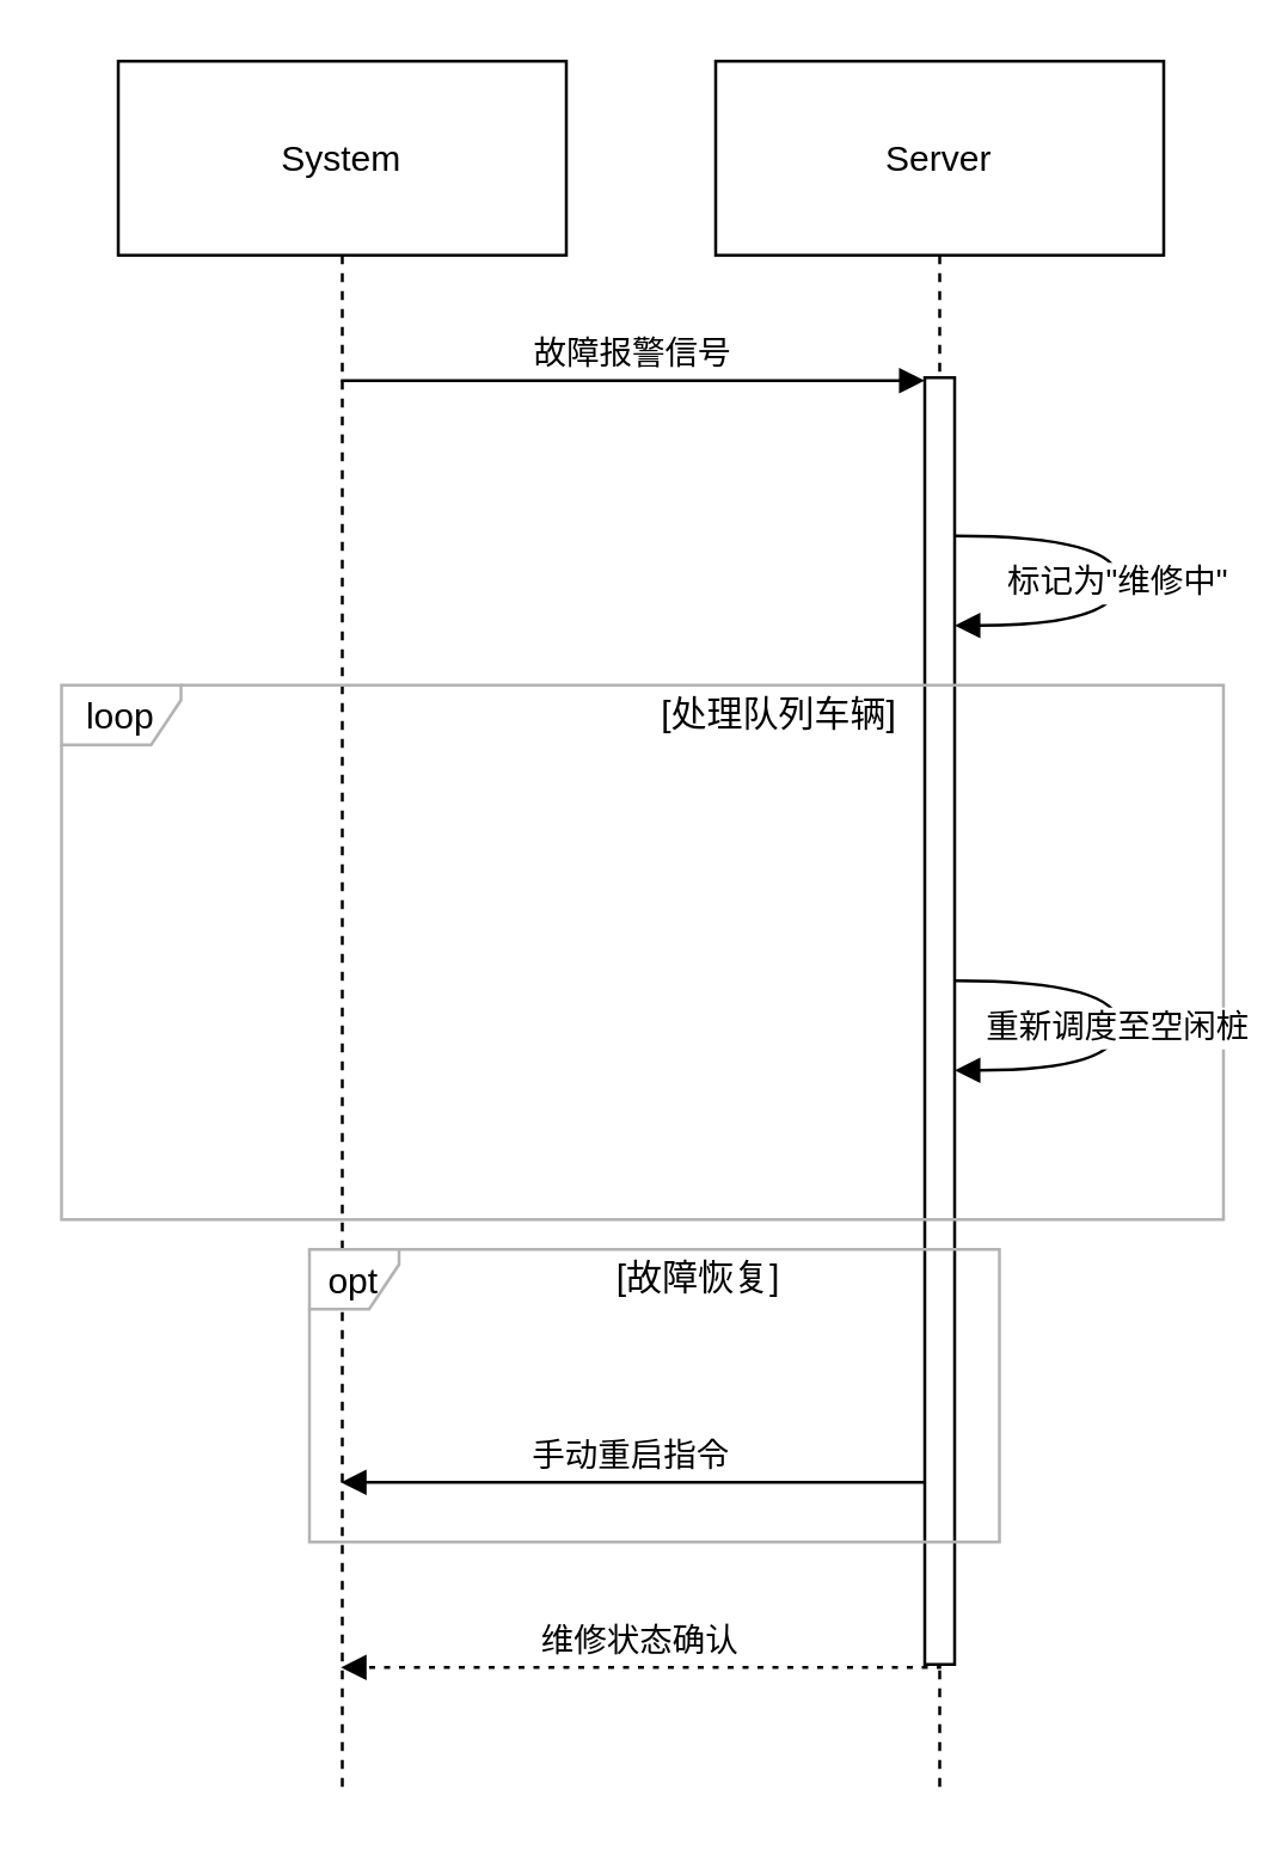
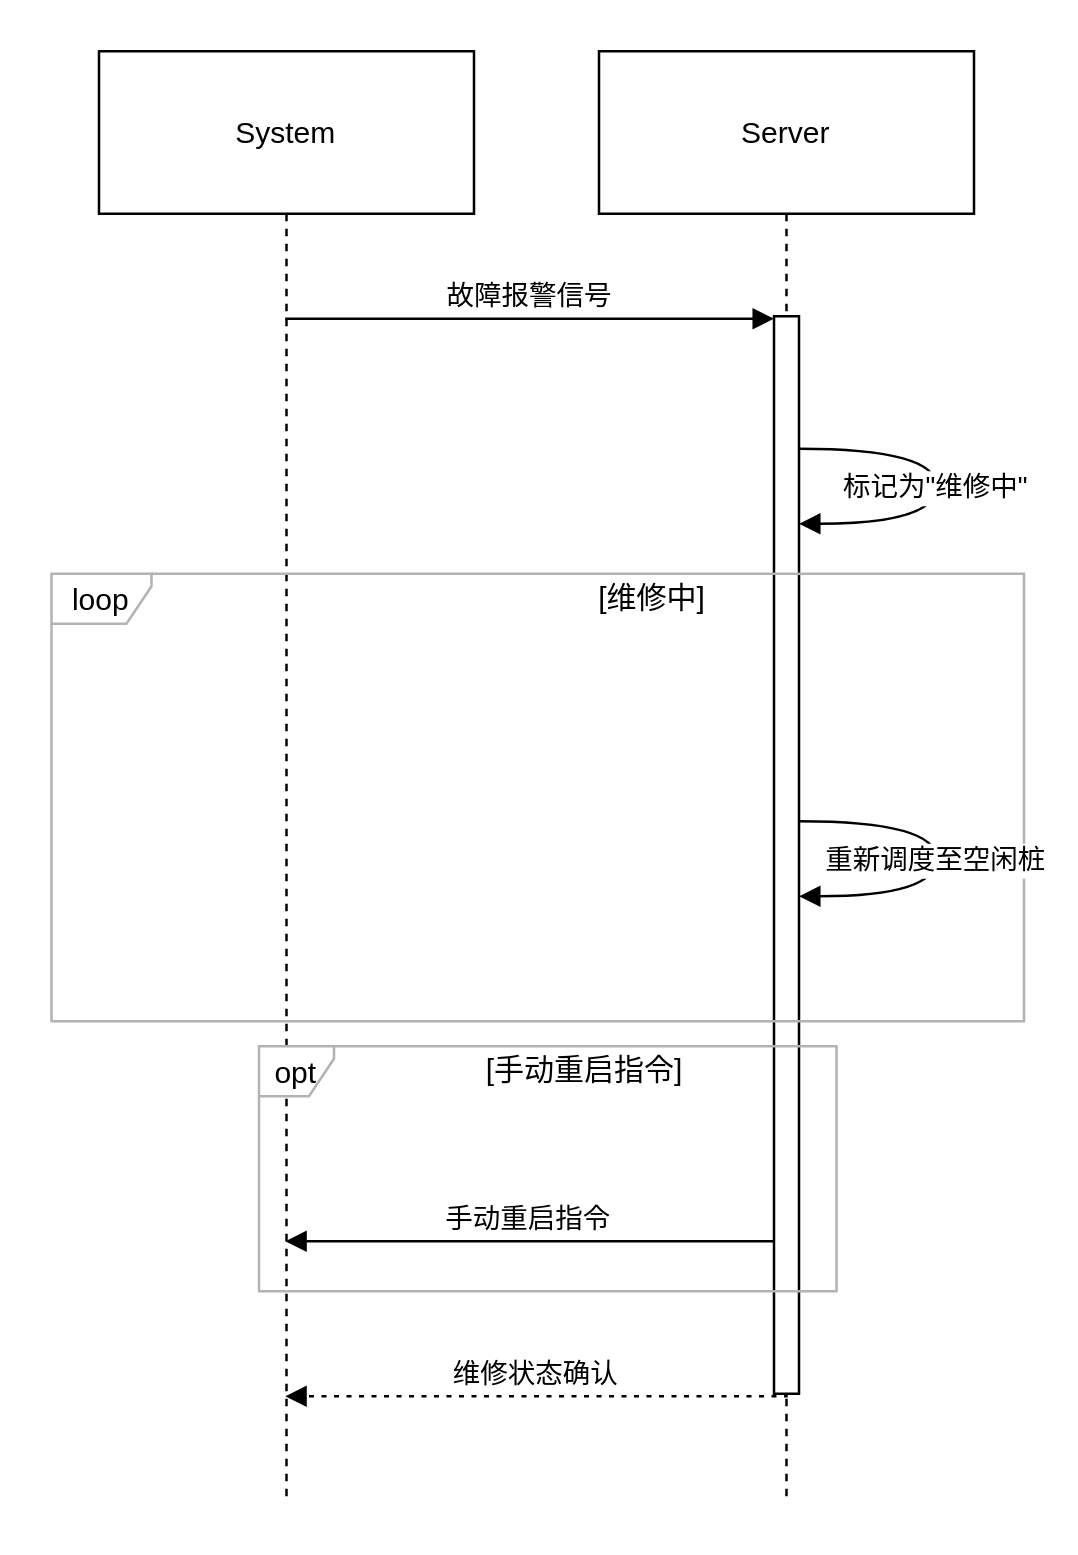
  <mxCell id="0" />
  <mxCell id="1" parent="0" />
  <mxCell id="2" value="System" style="shape=umlLifeline;perimeter=lifelinePerimeter;whiteSpace=wrap;container=1;dropTarget=0;collapsible=0;recursiveResize=0;outlineConnect=0;portConstraint=eastwest;newEdgeStyle={&quot;edgeStyle&quot;:&quot;elbowEdgeStyle&quot;,&quot;elbow&quot;:&quot;vertical&quot;,&quot;curved&quot;:0,&quot;rounded&quot;:0};size=65;" vertex="1" parent="1"><mxGeometry x="39" y="20" width="150" height="580" as="geometry" /></mxCell>
  <mxCell id="3" value="Server" style="shape=umlLifeline;perimeter=lifelinePerimeter;whiteSpace=wrap;container=1;dropTarget=0;collapsible=0;recursiveResize=0;outlineConnect=0;portConstraint=eastwest;newEdgeStyle={&quot;edgeStyle&quot;:&quot;elbowEdgeStyle&quot;,&quot;elbow&quot;:&quot;vertical&quot;,&quot;curved&quot;:0,&quot;rounded&quot;:0};size=65;" vertex="1" parent="1"><mxGeometry x="239" y="20" width="150" height="580" as="geometry" /></mxCell>
  <mxCell id="4" value="" style="points=[];perimeter=orthogonalPerimeter;outlineConnect=0;targetShapes=umlLifeline;portConstraint=eastwest;newEdgeStyle={&quot;edgeStyle&quot;:&quot;elbowEdgeStyle&quot;,&quot;elbow&quot;:&quot;vertical&quot;,&quot;curved&quot;:0,&quot;rounded&quot;:0}" vertex="1" parent="3"><mxGeometry x="70" y="106" width="10" height="431" as="geometry" /></mxCell>
  <mxCell id="5" value="loop" style="shape=umlFrame;pointerEvents=0;dropTarget=0;strokeColor=#B3B3B3;height=20;width=40" vertex="1" parent="1"><mxGeometry x="20" y="229" width="389" height="179" as="geometry" /></mxCell>
- <mxCell id="6" value="[处理队列车辆]" style="text;strokeColor=none;fillColor=none;align=center;verticalAlign=middle;whiteSpace=wrap;" vertex="1" parent="5"><mxGeometry x="91.529" width="297.471" height="20" as="geometry" /></mxCell>
+ <mxCell id="6" value="[维修中]" style="text;strokeColor=none;fillColor=none;align=center;verticalAlign=middle;whiteSpace=wrap;" vertex="1" parent="5"><mxGeometry x="91.529" width="297.471" height="20" as="geometry" /></mxCell>
  <mxCell id="7" value="opt" style="shape=umlFrame;pointerEvents=0;dropTarget=0;strokeColor=#B3B3B3;height=20;width=30" vertex="1" parent="1"><mxGeometry x="103" y="418" width="231" height="98" as="geometry" /></mxCell>
- <mxCell id="8" value="[故障恢复]" style="text;strokeColor=none;fillColor=none;align=center;verticalAlign=middle;whiteSpace=wrap;" vertex="1" parent="7"><mxGeometry x="30" width="201" height="20" as="geometry" /></mxCell>
+ <mxCell id="8" value="[手动重启指令]" style="text;strokeColor=none;fillColor=none;align=center;verticalAlign=middle;whiteSpace=wrap;" vertex="1" parent="7"><mxGeometry x="30" width="201" height="20" as="geometry" /></mxCell>
  <mxCell id="9" value="故障报警信号" style="verticalAlign=bottom;edgeStyle=elbowEdgeStyle;elbow=vertical;curved=0;rounded=0;endArrow=block;" edge="1" parent="1" source="2" target="4"><mxGeometry relative="1" as="geometry"><Array as="points"><mxPoint x="221" y="127" /></Array></mxGeometry></mxCell>
  <mxCell id="10" value="标记为&quot;维修中&quot;" style="curved=1;endArrow=block;rounded=0;" edge="1" parent="1" source="4" target="4"><mxGeometry relative="1" as="geometry"><Array as="points"><mxPoint x="374" y="179" /><mxPoint x="374" y="209" /></Array></mxGeometry></mxCell>
  <mxCell id="11" value="重新调度至空闲桩" style="curved=1;endArrow=block;rounded=0;" edge="1" parent="1" source="4" target="4"><mxGeometry relative="1" as="geometry"><Array as="points"><mxPoint x="374" y="328" /><mxPoint x="374" y="358" /></Array></mxGeometry></mxCell>
  <mxCell id="12" value="手动重启指令" style="verticalAlign=bottom;edgeStyle=elbowEdgeStyle;elbow=vertical;curved=0;rounded=0;endArrow=block;" edge="1" parent="1" source="4" target="2"><mxGeometry relative="1" as="geometry"><Array as="points"><mxPoint x="224" y="496" /></Array></mxGeometry></mxCell>
  <mxCell id="13" value="维修状态确认" style="verticalAlign=bottom;edgeStyle=elbowEdgeStyle;elbow=vertical;curved=0;rounded=0;dashed=1;dashPattern=2 3;endArrow=block;" edge="1" parent="1" source="4" target="2"><mxGeometry relative="1" as="geometry"><Array as="points"><mxPoint x="224" y="558" /></Array></mxGeometry></mxCell>
